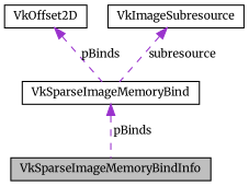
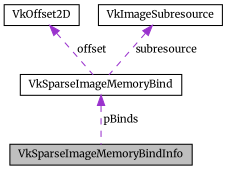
  digraph {
    fontname=Merriweather
    node [color=black fillcolor=white fontname=Merriweather fontsize=10 shape=record style=filled]
    edge [color=darkorchid3 dir=back fontname=Merriweather fontsize=10 labelfontname=Helvetica labelfontsize=10 style=dashed]
    n1 [fillcolor=grey75 fontcolor=black height=0.2 label=VkSparseImageMemoryBindInfo width=0.4]
    n2 [height=0.2 label=VkSparseImageMemoryBind width=0.4]
    n3 [height=0.2 label=VkOffset2D width=0.4]
    n4 [height=0.2 label=VkImageSubresource width=0.4]
    n2 -> n1 [label=" pBinds"]
-   n3 -> n2 [label=" pBinds"]
+   n3 -> n2 [label=" offset"]
    n4 -> n2 [label=" subresource"]
  }
